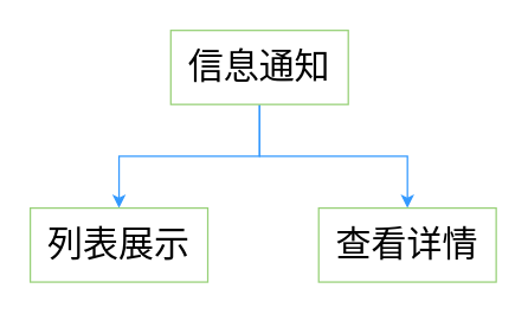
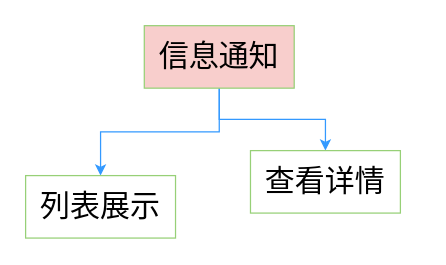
  <mxCell id="0" />
  <mxCell id="1" parent="0" />
  <mxCell id="2" style="edgeStyle=orthogonalEdgeStyle;rounded=0;orthogonalLoop=1;jettySize=auto;html=1;strokeColor=#3399FF;" edge="1" parent="1" source="4" target="5"><mxGeometry relative="1" as="geometry" /></mxCell>
  <mxCell id="3" style="edgeStyle=orthogonalEdgeStyle;rounded=0;orthogonalLoop=1;jettySize=auto;html=1;strokeColor=#3399FF;" edge="1" parent="1" source="4" target="6"><mxGeometry relative="1" as="geometry" /></mxCell>
- <mxCell id="4" value="信息通知" style="rounded=0;whiteSpace=wrap;html=1;fontSize=24;strokeColor=#97D077;" vertex="1" parent="1"><mxGeometry x="115" y="20" width="120" height="50" as="geometry" /></mxCell>
+ <mxCell id="4" value="信息通知" style="rounded=0;whiteSpace=wrap;html=1;fontSize=24;strokeColor=#97D077;fillColor=#f8cecc;" vertex="1" parent="1"><mxGeometry x="115" y="20" width="120" height="50" as="geometry" /></mxCell>
  <mxCell id="5" value="列表展示" style="rounded=0;whiteSpace=wrap;html=1;fontSize=24;strokeColor=#97D077;" vertex="1" parent="1"><mxGeometry x="20" y="140" width="120" height="50" as="geometry" /></mxCell>
- <mxCell id="6" value="查看详情" style="rounded=0;whiteSpace=wrap;html=1;fontSize=24;strokeColor=#97D077;" vertex="1" parent="1"><mxGeometry x="215" y="140" width="120" height="50" as="geometry" /></mxCell>
+ <mxCell id="6" value="查看详情" style="rounded=0;whiteSpace=wrap;html=1;fontSize=24;strokeColor=#97D077;" vertex="1" parent="1"><mxGeometry x="200" y="120" width="120" height="50" as="geometry" /></mxCell>
